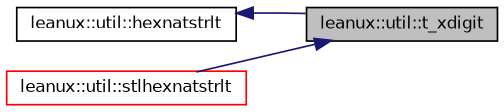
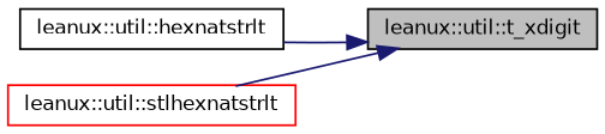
  digraph {
    rankdir=RL
    node [color=black fontname=Helvetica fontsize=10 shape=record]
    edge [color=midnightblue dir=back fontname=Helvetica fontsize=10 labelfontname=Helvetica labelfontsize=10 style=solid]
    n1 [fillcolor=grey75 fontcolor=black height=0.2 label="leanux::util::t_xdigit" style=filled width=0.4]
    n2 [height=0.2 label="leanux::util::hexnatstrlt" width=0.4]
    n3 [color=red height=0.2 label="leanux::util::stlhexnatstrlt" width=0.4]
-   n2 -> n1
+   n1 -> n2
    n1 -> n3
  }
